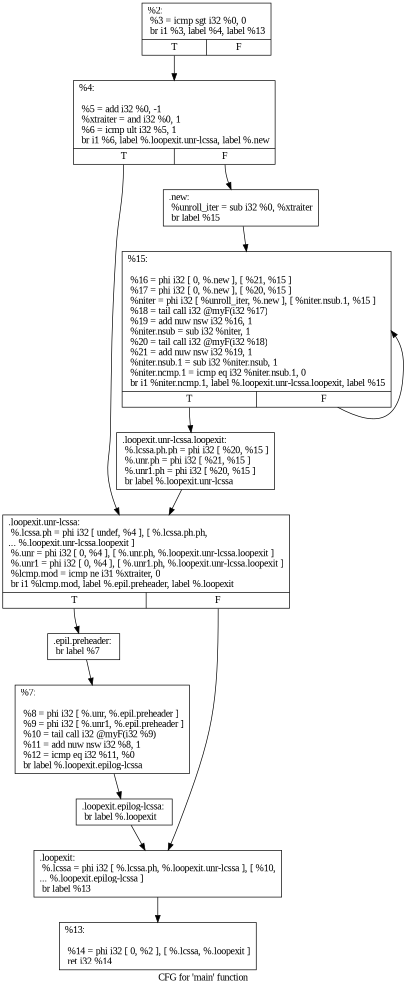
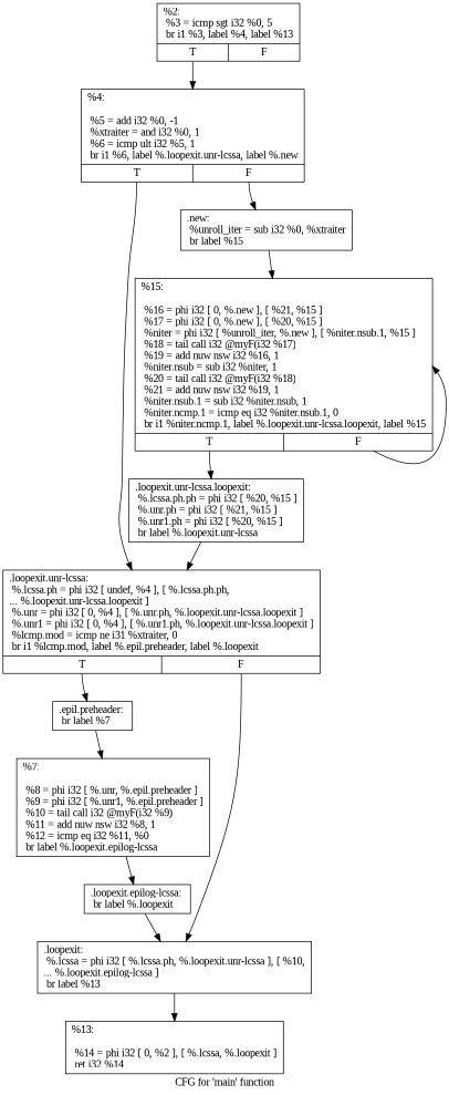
  digraph {
    fontname="Liberation Serif"
    label="CFG for 'main' function"
    node [fontname="Liberation Serif" shape=record]
    edge [fontname="Liberation Serif"]
-   n1 [label="{%2:\l  %3 = icmp sgt i32 %0, 0\l  br i1 %3, label %4, label %13\l|{<s0>T|<s1>F}}"]
+   n1 [label="{%2:\l  %3 = icmp sgt i32 %0, 5\l  br i1 %3, label %4, label %13\l|{<s0>T|<s1>F}}"]
    n2 [label="{%4:\l\l  %5 = add i32 %0, -1\l  %xtraiter = and i32 %0, 1\l  %6 = icmp ult i32 %5, 1\l  br i1 %6, label %.loopexit.unr-lcssa, label %.new\l|{<s0>T|<s1>F}}"]
    n3 [label="{.loopexit.unr-lcssa:                              \l  %.lcssa.ph = phi i32 [ undef, %4 ], [ %.lcssa.ph.ph,\l... %.loopexit.unr-lcssa.loopexit ]\l  %.unr = phi i32 [ 0, %4 ], [ %.unr.ph, %.loopexit.unr-lcssa.loopexit ]\l  %.unr1 = phi i32 [ 0, %4 ], [ %.unr1.ph, %.loopexit.unr-lcssa.loopexit ]\l  %lcmp.mod = icmp ne i31 %xtraiter, 0\l  br i1 %lcmp.mod, label %.epil.preheader, label %.loopexit\l|{<s0>T|<s1>F}}"]
    n4 [label="{.new:                                             \l  %unroll_iter = sub i32 %0, %xtraiter\l  br label %15\l}"]
    n5 [label="{%13:\l\l  %14 = phi i32 [ 0, %2 ], [ %.lcssa, %.loopexit ]\l  ret i32 %14\l}"]
    n6 [label="{.epil.preheader:                                  \l  br label %7\l}"]
    n7 [label="{.loopexit:                                        \l  %.lcssa = phi i32 [ %.lcssa.ph, %.loopexit.unr-lcssa ], [ %10,\l... %.loopexit.epilog-lcssa ]\l  br label %13\l}"]
    n8 [label="{%15:\l\l  %16 = phi i32 [ 0, %.new ], [ %21, %15 ]\l  %17 = phi i32 [ 0, %.new ], [ %20, %15 ]\l  %niter = phi i32 [ %unroll_iter, %.new ], [ %niter.nsub.1, %15 ]\l  %18 = tail call i32 @myF(i32 %17)\l  %19 = add nuw nsw i32 %16, 1\l  %niter.nsub = sub i32 %niter, 1\l  %20 = tail call i32 @myF(i32 %18)\l  %21 = add nuw nsw i32 %19, 1\l  %niter.nsub.1 = sub i32 %niter.nsub, 1\l  %niter.ncmp.1 = icmp eq i32 %niter.nsub.1, 0\l  br i1 %niter.ncmp.1, label %.loopexit.unr-lcssa.loopexit, label %15\l|{<s0>T|<s1>F}}"]
    n9 [label="{%7:\l\l  %8 = phi i32 [ %.unr, %.epil.preheader ]\l  %9 = phi i32 [ %.unr1, %.epil.preheader ]\l  %10 = tail call i32 @myF(i32 %9)\l  %11 = add nuw nsw i32 %8, 1\l  %12 = icmp eq i32 %11, %0\l  br label %.loopexit.epilog-lcssa\l}"]
    n10 [label="{.loopexit.unr-lcssa.loopexit:                     \l  %.lcssa.ph.ph = phi i32 [ %20, %15 ]\l  %.unr.ph = phi i32 [ %21, %15 ]\l  %.unr1.ph = phi i32 [ %20, %15 ]\l  br label %.loopexit.unr-lcssa\l}"]
    n11 [label="{.loopexit.epilog-lcssa:                           \l  br label %.loopexit\l}"]
    n1 -> n2 [tailport=s0]
    n2 -> n3 [tailport=s0]
    n2 -> n4 [tailport=s1]
    n3 -> n6 [tailport=s0]
    n3 -> n7 [tailport=s1]
    n4 -> n8
    n6 -> n9
    n7 -> n5
    n8 -> n8 [tailport=s1]
    n8 -> n10 [tailport=s0]
    n9 -> n11
    n10 -> n3
    n11 -> n7
  }
